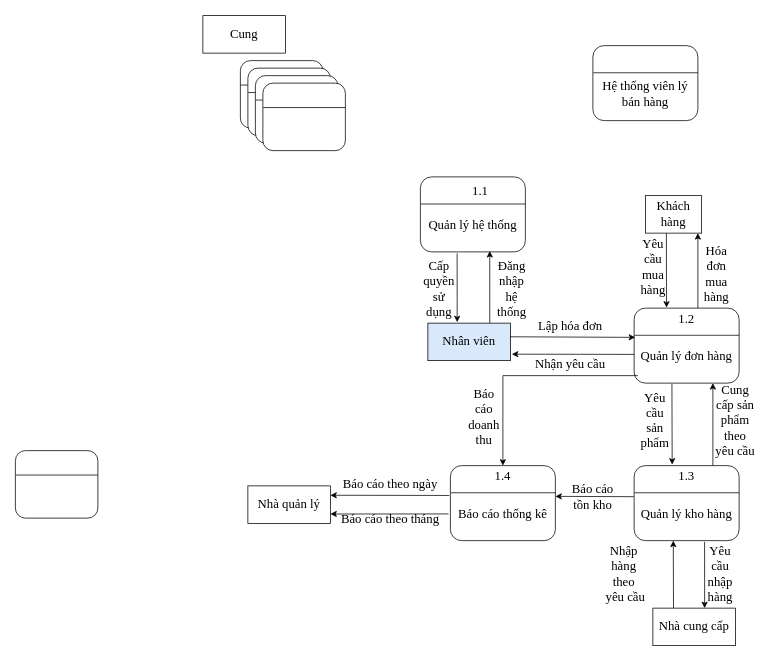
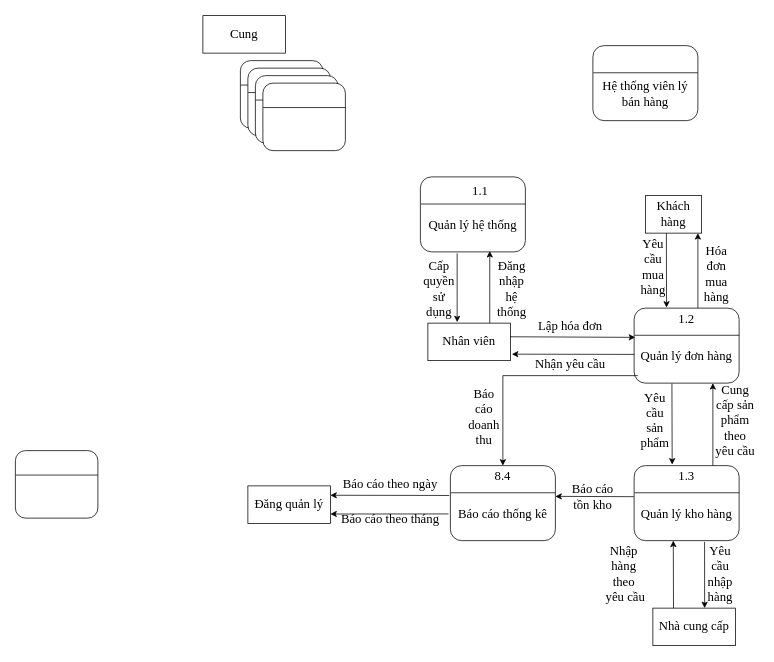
  <mxCell id="0" />
  <mxCell id="1" parent="0" />
  <mxCell id="2" value="" style="group" parent="1" vertex="1" connectable="0"><mxGeometry x="20" y="600" width="110" height="90" as="geometry" /></mxCell>
  <mxCell id="3" value="" style="rounded=1;whiteSpace=wrap;html=1;" parent="2" vertex="1"><mxGeometry width="110" height="90" as="geometry" /></mxCell>
  <mxCell id="4" value="" style="endArrow=none;html=1;rounded=0;exitX=0.004;exitY=0.362;exitDx=0;exitDy=0;exitPerimeter=0;entryX=1;entryY=0.362;entryDx=0;entryDy=0;entryPerimeter=0;" parent="2" source="3" target="3" edge="1"><mxGeometry width="50" height="50" relative="1" as="geometry"><mxPoint x="30" y="60" as="sourcePoint" /><mxPoint x="80" y="10" as="targetPoint" /></mxGeometry></mxCell>
  <mxCell id="5" value="" style="group" vertex="1" connectable="0" parent="1"><mxGeometry x="270" y="20" width="740" height="840" as="geometry" /></mxCell>
  <mxCell id="6" value="" style="group" parent="5" vertex="1" connectable="0"><mxGeometry x="50" y="60" width="110" height="90" as="geometry" /></mxCell>
  <mxCell id="7" value="" style="rounded=1;whiteSpace=wrap;html=1;" parent="6" vertex="1"><mxGeometry width="110" height="90" as="geometry" /></mxCell>
  <mxCell id="8" value="" style="endArrow=none;html=1;rounded=0;exitX=0.004;exitY=0.362;exitDx=0;exitDy=0;exitPerimeter=0;entryX=1;entryY=0.362;entryDx=0;entryDy=0;entryPerimeter=0;" parent="6" source="7" target="7" edge="1"><mxGeometry width="50" height="50" relative="1" as="geometry"><mxPoint x="30" y="60" as="sourcePoint" /><mxPoint x="80" y="10" as="targetPoint" /></mxGeometry></mxCell>
  <mxCell id="9" value="" style="group" parent="5" vertex="1" connectable="0"><mxGeometry x="60" y="70" width="110" height="90" as="geometry" /></mxCell>
  <mxCell id="10" value="" style="rounded=1;whiteSpace=wrap;html=1;" parent="9" vertex="1"><mxGeometry width="110" height="90" as="geometry" /></mxCell>
  <mxCell id="11" value="" style="endArrow=none;html=1;rounded=0;exitX=0.004;exitY=0.362;exitDx=0;exitDy=0;exitPerimeter=0;entryX=1;entryY=0.362;entryDx=0;entryDy=0;entryPerimeter=0;" parent="9" source="10" target="10" edge="1"><mxGeometry width="50" height="50" relative="1" as="geometry"><mxPoint x="30" y="60" as="sourcePoint" /><mxPoint x="80" y="10" as="targetPoint" /></mxGeometry></mxCell>
  <mxCell id="12" value="" style="group" parent="5" vertex="1" connectable="0"><mxGeometry x="70" y="80" width="110" height="90" as="geometry" /></mxCell>
  <mxCell id="13" value="" style="rounded=1;whiteSpace=wrap;html=1;" parent="12" vertex="1"><mxGeometry width="110" height="90" as="geometry" /></mxCell>
  <mxCell id="14" value="" style="endArrow=none;html=1;rounded=0;exitX=0.004;exitY=0.362;exitDx=0;exitDy=0;exitPerimeter=0;entryX=1;entryY=0.362;entryDx=0;entryDy=0;entryPerimeter=0;" parent="12" source="13" target="13" edge="1"><mxGeometry width="50" height="50" relative="1" as="geometry"><mxPoint x="30" y="60" as="sourcePoint" /><mxPoint x="80" y="10" as="targetPoint" /></mxGeometry></mxCell>
  <mxCell id="15" value="" style="group" parent="5" vertex="1" connectable="0"><mxGeometry x="80" y="90" width="110" height="90" as="geometry" /></mxCell>
  <mxCell id="16" value="" style="rounded=1;whiteSpace=wrap;html=1;" parent="15" vertex="1"><mxGeometry width="110" height="90" as="geometry" /></mxCell>
  <mxCell id="17" value="" style="endArrow=none;html=1;rounded=0;exitX=0.004;exitY=0.362;exitDx=0;exitDy=0;exitPerimeter=0;entryX=1;entryY=0.362;entryDx=0;entryDy=0;entryPerimeter=0;" parent="15" source="16" target="16" edge="1"><mxGeometry width="50" height="50" relative="1" as="geometry"><mxPoint x="30" y="60" as="sourcePoint" /><mxPoint x="80" y="10" as="targetPoint" /></mxGeometry></mxCell>
  <mxCell id="18" value="" style="group" parent="5" vertex="1" connectable="0"><mxGeometry x="520" y="40" width="140" height="100" as="geometry" /></mxCell>
  <mxCell id="19" value="" style="group" parent="18" vertex="1" connectable="0"><mxGeometry width="140" height="100" as="geometry" /></mxCell>
  <mxCell id="20" value="" style="rounded=1;whiteSpace=wrap;html=1;" parent="19" vertex="1"><mxGeometry width="140" height="100" as="geometry" /></mxCell>
  <mxCell id="21" value="Hệ thống viên lý bán hàng" style="text;html=1;strokeColor=none;fillColor=none;align=center;verticalAlign=middle;whiteSpace=wrap;rounded=0;fontSize=17;fontFamily=Times New Roman;" parent="19" vertex="1"><mxGeometry x="5" y="50" width="130" height="30" as="geometry" /></mxCell>
  <mxCell id="22" value="" style="endArrow=none;html=1;rounded=0;exitX=0.004;exitY=0.362;exitDx=0;exitDy=0;exitPerimeter=0;entryX=1;entryY=0.362;entryDx=0;entryDy=0;entryPerimeter=0;" parent="19" source="20" target="20" edge="1"><mxGeometry width="50" height="50" relative="1" as="geometry"><mxPoint x="38.182" y="66.667" as="sourcePoint" /><mxPoint x="101.818" y="11.111" as="targetPoint" /></mxGeometry></mxCell>
  <mxCell id="23" value="Cung" style="rounded=0;whiteSpace=wrap;html=1;fontFamily=Times New Roman;fontSize=17;" parent="5" vertex="1"><mxGeometry width="110" height="50" as="geometry" /></mxCell>
  <mxCell id="24" value="" style="group" parent="5" vertex="1" connectable="0"><mxGeometry x="60" y="215" width="680" height="625" as="geometry" /></mxCell>
- <mxCell id="25" value="Nhân viên" style="rounded=0;whiteSpace=wrap;html=1;fontFamily=Times New Roman;fontSize=17;fillColor=#dae8fc;" parent="24" vertex="1"><mxGeometry x="240" y="195" width="110" height="50" as="geometry" /></mxCell>
+ <mxCell id="25" value="Nhân viên" style="rounded=0;whiteSpace=wrap;html=1;fontFamily=Times New Roman;fontSize=17;" parent="24" vertex="1"><mxGeometry x="240" y="195" width="110" height="50" as="geometry" /></mxCell>
  <mxCell id="26" value="Khách hàng" style="rounded=0;whiteSpace=wrap;html=1;fontFamily=Times New Roman;fontSize=17;" parent="24" vertex="1"><mxGeometry x="530" y="25" width="75" height="50" as="geometry" /></mxCell>
  <mxCell id="27" value="Nhà cung cấp" style="rounded=0;whiteSpace=wrap;html=1;fontFamily=Times New Roman;fontSize=17;" parent="24" vertex="1"><mxGeometry x="540" y="575" width="110" height="50" as="geometry" /></mxCell>
- <mxCell id="28" value="Nhà quản lý" style="rounded=0;whiteSpace=wrap;html=1;fontFamily=Times New Roman;fontSize=17;" parent="24" vertex="1"><mxGeometry y="412" width="110" height="50" as="geometry" /></mxCell>
+ <mxCell id="28" value="Đăng quản lý" style="rounded=0;whiteSpace=wrap;html=1;fontFamily=Times New Roman;fontSize=17;" parent="24" vertex="1"><mxGeometry y="412" width="110" height="50" as="geometry" /></mxCell>
  <mxCell id="29" value="" style="group" parent="24" vertex="1" connectable="0"><mxGeometry x="230" width="140" height="100" as="geometry" /></mxCell>
  <mxCell id="30" value="" style="group" parent="29" vertex="1" connectable="0"><mxGeometry width="140" height="100" as="geometry" /></mxCell>
  <mxCell id="31" value="" style="rounded=1;whiteSpace=wrap;html=1;" parent="30" vertex="1"><mxGeometry width="140" height="100" as="geometry" /></mxCell>
  <mxCell id="32" value="Quản lý hệ thống" style="text;html=1;strokeColor=none;fillColor=none;align=center;verticalAlign=middle;whiteSpace=wrap;rounded=0;fontSize=17;fontFamily=Times New Roman;" parent="30" vertex="1"><mxGeometry x="5" y="50" width="130" height="30" as="geometry" /></mxCell>
  <mxCell id="33" value="&lt;font style=&quot;vertical-align: inherit&quot;&gt;&lt;font style=&quot;vertical-align: inherit&quot;&gt;&lt;font style=&quot;vertical-align: inherit&quot;&gt;&lt;font style=&quot;vertical-align: inherit&quot;&gt;&lt;font style=&quot;vertical-align: inherit&quot;&gt;&lt;font style=&quot;vertical-align: inherit&quot;&gt;1.1&lt;/font&gt;&lt;/font&gt;&lt;/font&gt;&lt;/font&gt;&lt;/font&gt;&lt;/font&gt;" style="text;html=1;strokeColor=none;fillColor=none;align=center;verticalAlign=middle;whiteSpace=wrap;rounded=0;fontFamily=Times New Roman;fontSize=17;" parent="30" vertex="1"><mxGeometry x="50" y="5" width="60" height="30" as="geometry" /></mxCell>
  <mxCell id="34" value="" style="endArrow=none;html=1;rounded=0;exitX=0.004;exitY=0.362;exitDx=0;exitDy=0;exitPerimeter=0;entryX=1;entryY=0.362;entryDx=0;entryDy=0;entryPerimeter=0;" parent="30" source="31" target="31" edge="1"><mxGeometry width="50" height="50" relative="1" as="geometry"><mxPoint x="38.182" y="66.667" as="sourcePoint" /><mxPoint x="101.818" y="11.111" as="targetPoint" /></mxGeometry></mxCell>
  <mxCell id="35" value="" style="group" parent="24" vertex="1" connectable="0"><mxGeometry x="515" y="175" width="140" height="100" as="geometry" /></mxCell>
  <mxCell id="36" value="" style="group" parent="35" vertex="1" connectable="0"><mxGeometry width="140" height="100" as="geometry" /></mxCell>
  <mxCell id="37" value="" style="rounded=1;whiteSpace=wrap;html=1;" parent="36" vertex="1"><mxGeometry width="140" height="100" as="geometry" /></mxCell>
  <mxCell id="38" value="Quản lý đơn hàng" style="text;html=1;strokeColor=none;fillColor=none;align=center;verticalAlign=middle;whiteSpace=wrap;rounded=0;fontSize=17;fontFamily=Times New Roman;" parent="36" vertex="1"><mxGeometry x="5" y="50" width="130" height="30" as="geometry" /></mxCell>
  <mxCell id="39" value="&lt;font style=&quot;vertical-align: inherit&quot;&gt;&lt;font style=&quot;vertical-align: inherit&quot;&gt;1.2&lt;/font&gt;&lt;/font&gt;" style="text;html=1;strokeColor=none;fillColor=none;align=center;verticalAlign=middle;whiteSpace=wrap;rounded=0;fontFamily=Times New Roman;fontSize=17;" parent="36" vertex="1"><mxGeometry x="40" width="60" height="30" as="geometry" /></mxCell>
  <mxCell id="40" value="" style="endArrow=none;html=1;rounded=0;exitX=0.004;exitY=0.362;exitDx=0;exitDy=0;exitPerimeter=0;entryX=1;entryY=0.362;entryDx=0;entryDy=0;entryPerimeter=0;" parent="36" source="37" target="37" edge="1"><mxGeometry width="50" height="50" relative="1" as="geometry"><mxPoint x="38.182" y="66.667" as="sourcePoint" /><mxPoint x="101.818" y="11.111" as="targetPoint" /></mxGeometry></mxCell>
  <mxCell id="41" value="" style="group" parent="24" vertex="1" connectable="0"><mxGeometry x="515" y="385" width="140" height="100" as="geometry" /></mxCell>
  <mxCell id="42" value="" style="group" parent="41" vertex="1" connectable="0"><mxGeometry width="140" height="100" as="geometry" /></mxCell>
  <mxCell id="43" value="" style="rounded=1;whiteSpace=wrap;html=1;" parent="42" vertex="1"><mxGeometry width="140" height="100" as="geometry" /></mxCell>
  <mxCell id="44" value="Quản lý kho hàng" style="text;html=1;strokeColor=none;fillColor=none;align=center;verticalAlign=middle;whiteSpace=wrap;rounded=0;fontSize=17;fontFamily=Times New Roman;" parent="42" vertex="1"><mxGeometry x="5" y="50" width="130" height="30" as="geometry" /></mxCell>
  <mxCell id="45" value="&lt;font style=&quot;vertical-align: inherit&quot;&gt;&lt;font style=&quot;vertical-align: inherit&quot;&gt;1.3&lt;/font&gt;&lt;/font&gt;" style="text;html=1;strokeColor=none;fillColor=none;align=center;verticalAlign=middle;whiteSpace=wrap;rounded=0;fontFamily=Times New Roman;fontSize=17;" parent="42" vertex="1"><mxGeometry x="40" width="60" height="30" as="geometry" /></mxCell>
  <mxCell id="46" value="" style="endArrow=none;html=1;rounded=0;exitX=0.004;exitY=0.362;exitDx=0;exitDy=0;exitPerimeter=0;entryX=1;entryY=0.362;entryDx=0;entryDy=0;entryPerimeter=0;" parent="42" source="43" target="43" edge="1"><mxGeometry width="50" height="50" relative="1" as="geometry"><mxPoint x="38.182" y="66.667" as="sourcePoint" /><mxPoint x="101.818" y="11.111" as="targetPoint" /></mxGeometry></mxCell>
  <mxCell id="47" value="" style="group" parent="24" vertex="1" connectable="0"><mxGeometry x="270" y="385" width="140" height="100" as="geometry" /></mxCell>
  <mxCell id="48" value="" style="group" parent="47" vertex="1" connectable="0"><mxGeometry width="140" height="100" as="geometry" /></mxCell>
  <mxCell id="49" value="" style="rounded=1;whiteSpace=wrap;html=1;" parent="48" vertex="1"><mxGeometry width="140" height="100" as="geometry" /></mxCell>
  <mxCell id="50" value="Báo cáo thống kê" style="text;html=1;strokeColor=none;fillColor=none;align=center;verticalAlign=middle;whiteSpace=wrap;rounded=0;fontSize=17;fontFamily=Times New Roman;" parent="48" vertex="1"><mxGeometry x="5" y="50" width="130" height="30" as="geometry" /></mxCell>
- <mxCell id="51" value="&lt;font style=&quot;vertical-align: inherit&quot;&gt;&lt;font style=&quot;vertical-align: inherit&quot;&gt;1.4&lt;/font&gt;&lt;/font&gt;" style="text;html=1;strokeColor=none;fillColor=none;align=center;verticalAlign=middle;whiteSpace=wrap;rounded=0;fontFamily=Times New Roman;fontSize=17;" parent="48" vertex="1"><mxGeometry x="40" width="60" height="30" as="geometry" /></mxCell>
+ <mxCell id="51" value="&lt;font style=&quot;vertical-align: inherit&quot;&gt;&lt;font style=&quot;vertical-align: inherit&quot;&gt;8.4&lt;/font&gt;&lt;/font&gt;" style="text;html=1;strokeColor=none;fillColor=none;align=center;verticalAlign=middle;whiteSpace=wrap;rounded=0;fontFamily=Times New Roman;fontSize=17;" parent="48" vertex="1"><mxGeometry x="40" width="60" height="30" as="geometry" /></mxCell>
  <mxCell id="52" value="" style="endArrow=none;html=1;rounded=0;exitX=0.004;exitY=0.362;exitDx=0;exitDy=0;exitPerimeter=0;entryX=1;entryY=0.362;entryDx=0;entryDy=0;entryPerimeter=0;" parent="48" source="49" target="49" edge="1"><mxGeometry width="50" height="50" relative="1" as="geometry"><mxPoint x="38.182" y="66.667" as="sourcePoint" /><mxPoint x="101.818" y="11.111" as="targetPoint" /></mxGeometry></mxCell>
  <mxCell id="53" value="" style="endArrow=classic;html=1;rounded=0;fontFamily=Times New Roman;fontSize=17;exitX=0.75;exitY=0;exitDx=0;exitDy=0;entryX=0.661;entryY=0.989;entryDx=0;entryDy=0;entryPerimeter=0;" parent="24" source="25" target="31" edge="1"><mxGeometry width="50" height="50" relative="1" as="geometry"><mxPoint x="160" y="535" as="sourcePoint" /><mxPoint x="70" y="235" as="targetPoint" /></mxGeometry></mxCell>
  <mxCell id="54" value="" style="endArrow=classic;html=1;rounded=0;fontFamily=Times New Roman;fontSize=17;exitX=0.35;exitY=1.019;exitDx=0;exitDy=0;entryX=0.355;entryY=-0.025;entryDx=0;entryDy=0;exitPerimeter=0;entryPerimeter=0;" parent="24" source="31" target="25" edge="1"><mxGeometry width="50" height="50" relative="1" as="geometry"><mxPoint x="220" y="345" as="sourcePoint" /><mxPoint x="330" y="285" as="targetPoint" /></mxGeometry></mxCell>
  <mxCell id="55" value="" style="endArrow=classic;html=1;rounded=0;fontFamily=Times New Roman;fontSize=17;exitX=0.996;exitY=0.364;exitDx=0;exitDy=0;exitPerimeter=0;entryX=0.01;entryY=0.39;entryDx=0;entryDy=0;entryPerimeter=0;" parent="24" source="25" target="37" edge="1"><mxGeometry width="50" height="50" relative="1" as="geometry"><mxPoint x="300" y="495" as="sourcePoint" /><mxPoint x="510" y="213" as="targetPoint" /></mxGeometry></mxCell>
  <mxCell id="56" value="Đăng nhập hệ thống" style="text;html=1;strokeColor=none;fillColor=none;align=center;verticalAlign=middle;whiteSpace=wrap;rounded=0;fontFamily=Times New Roman;fontSize=17;rotation=0;" parent="24" vertex="1"><mxGeometry x="332.5" y="135" width="37.5" height="30" as="geometry" /></mxCell>
  <mxCell id="57" value="Cấp quyền sử dụng" style="text;html=1;strokeColor=none;fillColor=none;align=center;verticalAlign=middle;whiteSpace=wrap;rounded=0;fontFamily=Times New Roman;fontSize=17;rotation=0;" parent="24" vertex="1"><mxGeometry x="230" y="135" width="50" height="30" as="geometry" /></mxCell>
  <mxCell id="58" value="Lập hóa đơn" style="text;html=1;strokeColor=none;fillColor=none;align=center;verticalAlign=middle;whiteSpace=wrap;rounded=0;fontFamily=Times New Roman;fontSize=17;rotation=0;" parent="24" vertex="1"><mxGeometry x="380" y="185" width="100" height="30" as="geometry" /></mxCell>
  <mxCell id="59" value="" style="endArrow=classic;html=1;rounded=0;fontFamily=Times New Roman;fontSize=17;entryX=1.018;entryY=0.828;entryDx=0;entryDy=0;entryPerimeter=0;exitX=0.001;exitY=0.617;exitDx=0;exitDy=0;exitPerimeter=0;" parent="24" source="37" target="25" edge="1"><mxGeometry width="50" height="50" relative="1" as="geometry"><mxPoint x="510" y="235" as="sourcePoint" /><mxPoint x="240" y="295" as="targetPoint" /></mxGeometry></mxCell>
  <mxCell id="60" value="Nhận yêu cầu" style="text;html=1;strokeColor=none;fillColor=none;align=center;verticalAlign=middle;whiteSpace=wrap;rounded=0;fontFamily=Times New Roman;fontSize=17;rotation=0;" parent="24" vertex="1"><mxGeometry x="370" y="235" width="120" height="30" as="geometry" /></mxCell>
  <mxCell id="61" value="" style="endArrow=classic;html=1;rounded=0;fontFamily=Times New Roman;fontSize=17;exitX=0.75;exitY=0;exitDx=0;exitDy=0;" parent="24" source="39" edge="1"><mxGeometry width="50" height="50" relative="1" as="geometry"><mxPoint x="540" y="175" as="sourcePoint" /><mxPoint x="600" y="75" as="targetPoint" /></mxGeometry></mxCell>
  <mxCell id="62" value="" style="endArrow=classic;html=1;rounded=0;fontFamily=Times New Roman;fontSize=17;entryX=0.054;entryY=-0.024;entryDx=0;entryDy=0;entryPerimeter=0;" parent="24" target="39" edge="1"><mxGeometry width="50" height="50" relative="1" as="geometry"><mxPoint x="558" y="75" as="sourcePoint" /><mxPoint x="620" y="105" as="targetPoint" /></mxGeometry></mxCell>
  <mxCell id="63" value="Yêu cầu mua hàng" style="text;html=1;strokeColor=none;fillColor=none;align=center;verticalAlign=middle;whiteSpace=wrap;rounded=0;fontFamily=Times New Roman;fontSize=17;" parent="24" vertex="1"><mxGeometry x="512.5" y="105" width="55" height="30" as="geometry" /></mxCell>
  <mxCell id="64" value="Hóa đơn mua hàng" style="text;html=1;strokeColor=none;fillColor=none;align=center;verticalAlign=middle;whiteSpace=wrap;rounded=0;fontFamily=Times New Roman;fontSize=17;" parent="24" vertex="1"><mxGeometry x="600" y="115" width="50" height="30" as="geometry" /></mxCell>
  <mxCell id="65" value="" style="endArrow=classic;html=1;rounded=0;fontFamily=Times New Roman;fontSize=17;exitX=0.75;exitY=0;exitDx=0;exitDy=0;entryX=0.75;entryY=1;entryDx=0;entryDy=0;" parent="24" source="43" target="37" edge="1"><mxGeometry width="50" height="50" relative="1" as="geometry"><mxPoint x="350" y="465" as="sourcePoint" /><mxPoint x="400" y="415" as="targetPoint" /></mxGeometry></mxCell>
  <mxCell id="66" value="" style="endArrow=classic;html=1;rounded=0;fontFamily=Times New Roman;fontSize=17;exitX=0.36;exitY=1.007;exitDx=0;exitDy=0;exitPerimeter=0;entryX=0.179;entryY=-0.048;entryDx=0;entryDy=0;entryPerimeter=0;" parent="24" source="37" target="45" edge="1"><mxGeometry width="50" height="50" relative="1" as="geometry"><mxPoint x="410" y="355" as="sourcePoint" /><mxPoint x="460" y="305" as="targetPoint" /></mxGeometry></mxCell>
  <mxCell id="67" value="Yêu cầu sản phẩm" style="text;html=1;strokeColor=none;fillColor=none;align=center;verticalAlign=middle;whiteSpace=wrap;rounded=0;fontFamily=Times New Roman;fontSize=17;" parent="24" vertex="1"><mxGeometry x="517.5" y="310" width="50" height="30" as="geometry" /></mxCell>
  <mxCell id="68" value="Cung cấp sản phẩm theo yêu cầu" style="text;html=1;strokeColor=none;fillColor=none;align=center;verticalAlign=middle;whiteSpace=wrap;rounded=0;fontFamily=Times New Roman;fontSize=17;" parent="24" vertex="1"><mxGeometry x="620" y="310" width="60" height="30" as="geometry" /></mxCell>
  <mxCell id="69" value="" style="endArrow=classic;html=1;rounded=0;fontFamily=Times New Roman;fontSize=17;entryX=0.5;entryY=0;entryDx=0;entryDy=0;" parent="24" target="51" edge="1"><mxGeometry width="50" height="50" relative="1" as="geometry"><mxPoint x="520" y="265" as="sourcePoint" /><mxPoint x="400" y="295" as="targetPoint" /><Array as="points"><mxPoint x="340" y="265" /></Array></mxGeometry></mxCell>
  <mxCell id="70" value="" style="endArrow=classic;html=1;rounded=0;fontFamily=Times New Roman;fontSize=17;exitX=-0.003;exitY=0.414;exitDx=0;exitDy=0;exitPerimeter=0;" parent="24" source="43" edge="1"><mxGeometry width="50" height="50" relative="1" as="geometry"><mxPoint x="350" y="345" as="sourcePoint" /><mxPoint x="410" y="426" as="targetPoint" /></mxGeometry></mxCell>
  <mxCell id="71" value="Báo cáo tồn kho" style="text;html=1;strokeColor=none;fillColor=none;align=center;verticalAlign=middle;whiteSpace=wrap;rounded=0;fontFamily=Times New Roman;fontSize=17;" parent="24" vertex="1"><mxGeometry x="430" y="412" width="60" height="30" as="geometry" /></mxCell>
  <mxCell id="72" value="Báo cáo doanh thu" style="text;html=1;strokeColor=none;fillColor=none;align=center;verticalAlign=middle;whiteSpace=wrap;rounded=0;fontFamily=Times New Roman;fontSize=17;" parent="24" vertex="1"><mxGeometry x="290" y="305" width="50" height="30" as="geometry" /></mxCell>
  <mxCell id="73" value="" style="endArrow=classic;html=1;rounded=0;fontFamily=Times New Roman;fontSize=17;exitX=-0.01;exitY=0.398;exitDx=0;exitDy=0;exitPerimeter=0;entryX=1;entryY=0.25;entryDx=0;entryDy=0;" parent="24" source="49" target="28" edge="1"><mxGeometry width="50" height="50" relative="1" as="geometry"><mxPoint x="220" y="385" as="sourcePoint" /><mxPoint x="140" y="425" as="targetPoint" /></mxGeometry></mxCell>
  <mxCell id="74" value="" style="endArrow=classic;html=1;rounded=0;fontFamily=Times New Roman;fontSize=17;exitX=-0.018;exitY=0.644;exitDx=0;exitDy=0;exitPerimeter=0;entryX=1;entryY=0.75;entryDx=0;entryDy=0;" parent="24" source="49" target="28" edge="1"><mxGeometry width="50" height="50" relative="1" as="geometry"><mxPoint x="220" y="385" as="sourcePoint" /><mxPoint x="270" y="335" as="targetPoint" /></mxGeometry></mxCell>
  <mxCell id="75" value="Báo cáo theo ngày" style="text;html=1;strokeColor=none;fillColor=none;align=center;verticalAlign=middle;whiteSpace=wrap;rounded=0;fontFamily=Times New Roman;fontSize=17;" parent="24" vertex="1"><mxGeometry x="120" y="395" width="140" height="30" as="geometry" /></mxCell>
  <mxCell id="76" value="Báo cáo theo tháng" style="text;html=1;strokeColor=none;fillColor=none;align=center;verticalAlign=middle;whiteSpace=wrap;rounded=0;fontFamily=Times New Roman;fontSize=17;" parent="24" vertex="1"><mxGeometry x="120" y="442" width="140" height="30" as="geometry" /></mxCell>
  <mxCell id="77" value="" style="endArrow=classic;html=1;rounded=0;fontFamily=Times New Roman;fontSize=17;exitX=0.671;exitY=1.016;exitDx=0;exitDy=0;exitPerimeter=0;" parent="24" source="43" edge="1"><mxGeometry width="50" height="50" relative="1" as="geometry"><mxPoint x="540" y="495" as="sourcePoint" /><mxPoint x="609" y="575" as="targetPoint" /></mxGeometry></mxCell>
  <mxCell id="78" value="Yêu cầu nhập hàng" style="text;html=1;strokeColor=none;fillColor=none;align=center;verticalAlign=middle;whiteSpace=wrap;rounded=0;fontFamily=Times New Roman;fontSize=17;" parent="24" vertex="1"><mxGeometry x="605" y="515" width="50" height="30" as="geometry" /></mxCell>
  <mxCell id="79" value="" style="endArrow=classic;html=1;rounded=0;fontFamily=Times New Roman;fontSize=17;exitX=0.25;exitY=0;exitDx=0;exitDy=0;entryX=0.373;entryY=1;entryDx=0;entryDy=0;entryPerimeter=0;" parent="24" source="27" target="43" edge="1"><mxGeometry width="50" height="50" relative="1" as="geometry"><mxPoint x="590" y="505" as="sourcePoint" /><mxPoint x="640" y="455" as="targetPoint" /></mxGeometry></mxCell>
  <mxCell id="80" value="Nhập hàng theo&lt;br&gt;&amp;nbsp;yêu cầu" style="text;html=1;strokeColor=none;fillColor=none;align=center;verticalAlign=middle;whiteSpace=wrap;rounded=0;fontFamily=Times New Roman;fontSize=17;" parent="24" vertex="1"><mxGeometry x="470" y="515" width="62.5" height="30" as="geometry" /></mxCell>
